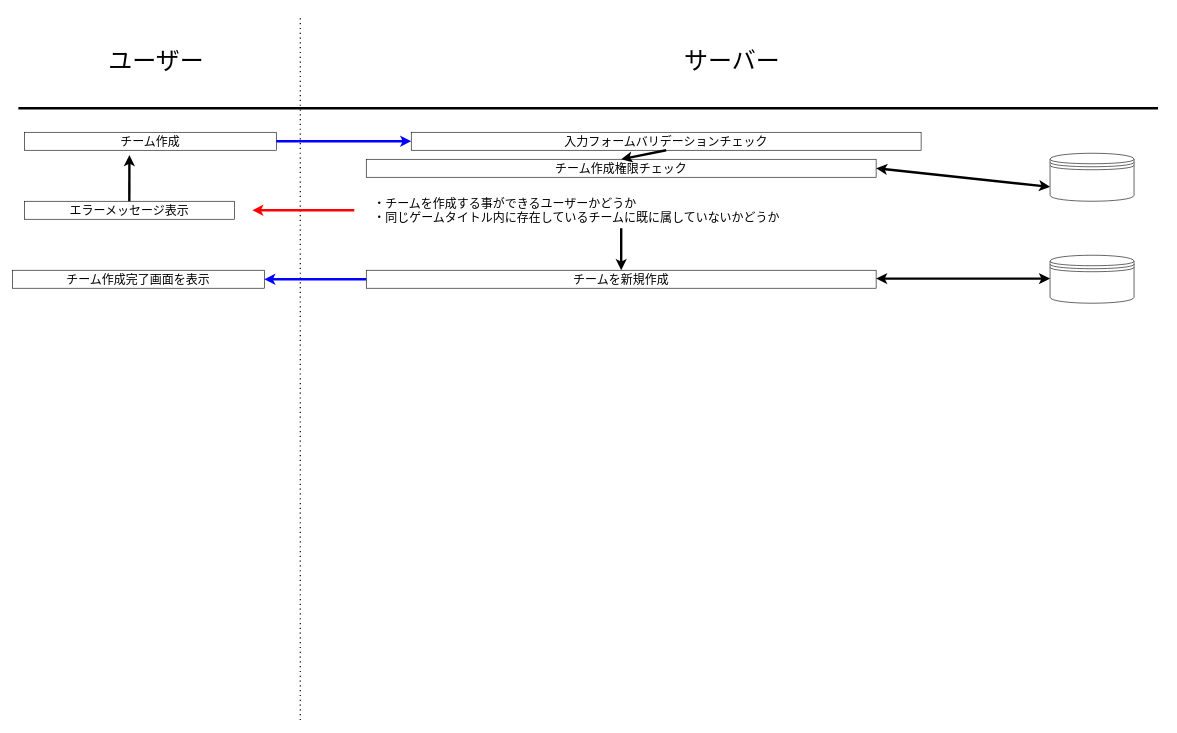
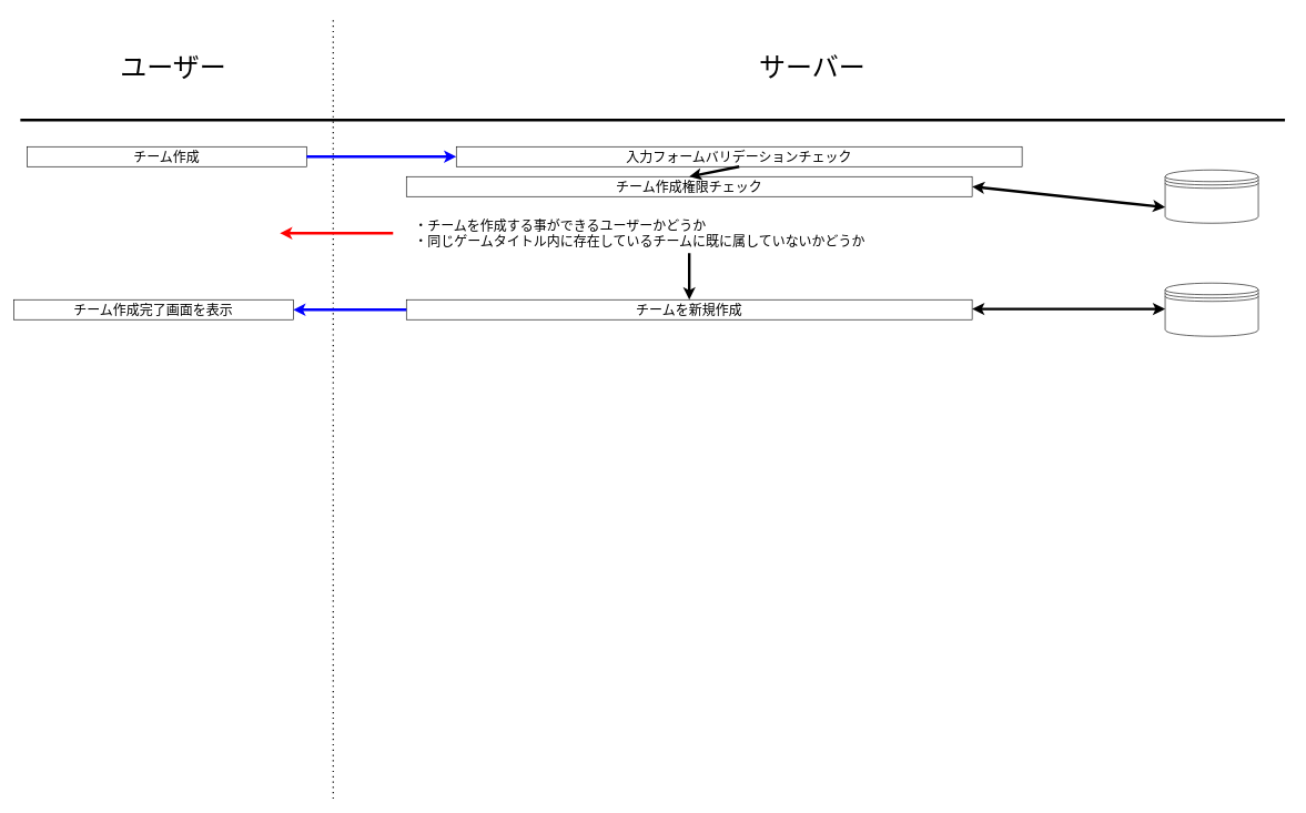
  <mxCell id="0" />
  <mxCell id="1" parent="0" />
  <mxCell id="2" value="" style="endArrow=none;html=1;rounded=0;strokeWidth=4;" edge="1" parent="1"><mxGeometry width="50" height="50" relative="1" as="geometry"><mxPoint x="30" y="180" as="sourcePoint" /><mxPoint x="1930" y="180" as="targetPoint" /></mxGeometry></mxCell>
  <mxCell id="3" value="" style="endArrow=none;dashed=1;html=1;dashPattern=1 3;strokeWidth=2;rounded=0;" edge="1" parent="1"><mxGeometry width="50" height="50" relative="1" as="geometry"><mxPoint x="500" y="1200" as="sourcePoint" /><mxPoint x="500" y="30" as="targetPoint" /></mxGeometry></mxCell>
  <mxCell id="4" value="ユーザー" style="text;html=1;strokeColor=none;fillColor=none;align=center;verticalAlign=middle;whiteSpace=wrap;rounded=0;fontSize=40;" vertex="1" parent="1"><mxGeometry width="480" height="160" as="geometry" x="20" y="20" /></mxCell>
  <mxCell id="5" value="サーバー" style="text;html=1;strokeColor=none;fillColor=none;align=center;verticalAlign=middle;whiteSpace=wrap;rounded=0;fontSize=40;" vertex="1" parent="1"><mxGeometry x="500" width="1440" height="160" as="geometry" y="20" /></mxCell>
  <mxCell id="6" value="チーム作成" style="rounded=0;whiteSpace=wrap;html=1;fontSize=20;" vertex="1" parent="1"><mxGeometry x="40" y="220" width="420" height="30" as="geometry" /></mxCell>
  <mxCell id="7" value="" style="endArrow=classic;html=1;rounded=0;fontSize=30;strokeWidth=4;exitX=1;exitY=0.5;exitDx=0;exitDy=0;entryX=0;entryY=0.5;entryDx=0;entryDy=0;fontColor=#80FF00;strokeColor=#0000FF;" edge="1" parent="1" source="6" target="8"><mxGeometry width="50" height="50" relative="1" as="geometry"><mxPoint x="890" y="700" as="sourcePoint" /><mxPoint x="940" y="650" as="targetPoint" /></mxGeometry></mxCell>
  <mxCell id="8" value="入力フォームバリデーションチェック" style="rounded=0;whiteSpace=wrap;html=1;fontSize=20;" vertex="1" parent="1"><mxGeometry x="685" y="220" width="850" height="30" as="geometry" /></mxCell>
  <mxCell id="9" value="チーム作成権限チェック" style="rounded=0;whiteSpace=wrap;html=1;fontSize=20;" vertex="1" parent="1"><mxGeometry x="610" y="265" width="850" height="30" as="geometry" /></mxCell>
  <mxCell id="10" value="" style="endArrow=classic;html=1;rounded=0;fontSize=20;fontColor=#80FF00;strokeColor=#000000;strokeWidth=4;exitX=0.5;exitY=1;exitDx=0;exitDy=0;entryX=0.5;entryY=0;entryDx=0;entryDy=0;" edge="1" parent="1" source="8" target="9"><mxGeometry width="50" height="50" relative="1" as="geometry"><mxPoint x="860" y="520" as="sourcePoint" /><mxPoint x="910" y="470" as="targetPoint" /></mxGeometry></mxCell>
  <mxCell id="11" value="" style="shape=datastore;whiteSpace=wrap;html=1;fontSize=20;fontColor=#80FF00;" vertex="1" parent="1"><mxGeometry x="1750" y="255" width="140" height="80" as="geometry" /></mxCell>
  <mxCell id="12" value="" style="endArrow=classic;startArrow=classic;html=1;rounded=0;fontSize=20;fontColor=#80FF00;strokeColor=#000000;strokeWidth=4;exitX=1;exitY=0.5;exitDx=0;exitDy=0;entryX=0;entryY=0.7;entryDx=0;entryDy=0;" edge="1" parent="1" source="9" target="11"><mxGeometry width="50" height="50" relative="1" as="geometry"><mxPoint x="1210" y="440" as="sourcePoint" /><mxPoint x="1710" y="295" as="targetPoint" /></mxGeometry></mxCell>
  <mxCell id="13" value="・チームを作成する事ができるユーザーかどうか&lt;br&gt;・同じゲームタイトル内に存在しているチームに既に属していないかどうか" style="text;html=1;strokeColor=none;fillColor=none;align=left;verticalAlign=middle;whiteSpace=wrap;rounded=0;fontSize=20;fontColor=#000000;labelPosition=center;verticalLabelPosition=middle;" vertex="1" parent="1"><mxGeometry x="620" y="335" width="830" height="30" as="geometry" /></mxCell>
  <mxCell id="14" value="" style="endArrow=classic;html=1;rounded=0;fontSize=20;fontColor=#000000;strokeColor=#FF0000;strokeWidth=4;" edge="1" parent="1"><mxGeometry width="50" height="50" relative="1" as="geometry"><mxPoint x="590" y="350" as="sourcePoint" /><mxPoint x="420" y="350" as="targetPoint" /></mxGeometry></mxCell>
- <mxCell id="15" value="エラーメッセージ表示" style="rounded=0;whiteSpace=wrap;html=1;fontSize=20;" vertex="1" parent="1"><mxGeometry x="40" y="335" width="350" height="30" as="geometry" /></mxCell>
- <mxCell id="16" value="" style="endArrow=classic;html=1;rounded=0;fontSize=20;fontColor=#000000;strokeColor=#000000;strokeWidth=4;exitX=0.5;exitY=0;exitDx=0;exitDy=0;entryX=0.417;entryY=1.267;entryDx=0;entryDy=0;entryPerimeter=0;" edge="1" parent="1" source="15" target="6"><mxGeometry width="50" height="50" relative="1" as="geometry"><mxPoint x="810" y="590" as="sourcePoint" /><mxPoint x="860" y="540" as="targetPoint" /></mxGeometry></mxCell>
  <mxCell id="17" value="チームを新規作成" style="rounded=0;whiteSpace=wrap;html=1;fontSize=20;" vertex="1" parent="1"><mxGeometry x="610" y="450" width="850" height="30" as="geometry" /></mxCell>
  <mxCell id="18" value="" style="endArrow=classic;html=1;rounded=0;fontSize=20;fontColor=#000000;strokeColor=#000000;strokeWidth=4;entryX=0.5;entryY=0;entryDx=0;entryDy=0;" edge="1" parent="1" target="17"><mxGeometry width="50" height="50" relative="1" as="geometry"><mxPoint x="1035" y="380" as="sourcePoint" /><mxPoint x="820" y="540" as="targetPoint" /></mxGeometry></mxCell>
  <mxCell id="19" value="" style="shape=datastore;whiteSpace=wrap;html=1;fontSize=20;fontColor=#80FF00;" vertex="1" parent="1"><mxGeometry x="1750" y="425" width="140" height="80" as="geometry" /></mxCell>
  <mxCell id="20" value="" style="endArrow=classic;startArrow=classic;html=1;rounded=0;fontSize=20;fontColor=#80FF00;strokeColor=#000000;strokeWidth=4;exitX=1;exitY=0.5;exitDx=0;exitDy=0;entryX=0;entryY=0.7;entryDx=0;entryDy=0;" edge="1" parent="1"><mxGeometry width="50" height="50" relative="1" as="geometry"><mxPoint x="1460" y="464" as="sourcePoint" /><mxPoint x="1750" y="464" as="targetPoint" /></mxGeometry></mxCell>
  <mxCell id="21" value="チーム作成完了画面を表示" style="rounded=0;whiteSpace=wrap;html=1;fontSize=20;" vertex="1" parent="1"><mxGeometry x="20" y="450" width="420" height="30" as="geometry" /></mxCell>
  <mxCell id="22" value="" style="endArrow=classic;html=1;rounded=0;fontSize=20;fontColor=#000000;strokeColor=#0000FF;strokeWidth=4;entryX=1;entryY=0.5;entryDx=0;entryDy=0;exitX=0;exitY=0.5;exitDx=0;exitDy=0;" edge="1" parent="1" source="17" target="21"><mxGeometry width="50" height="50" relative="1" as="geometry"><mxPoint x="720" y="580" as="sourcePoint" /><mxPoint x="770" y="530" as="targetPoint" /></mxGeometry></mxCell>
